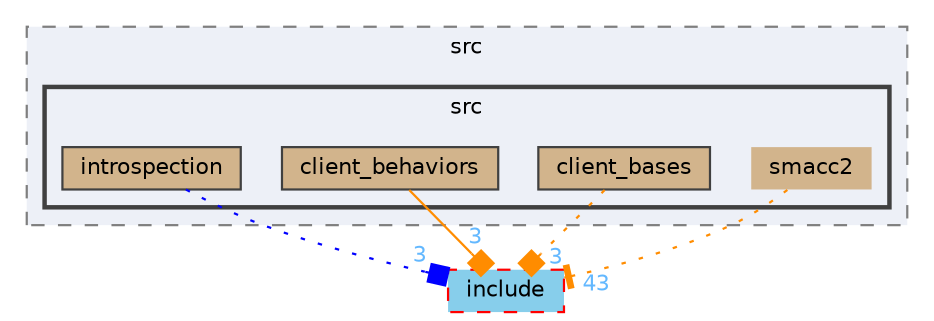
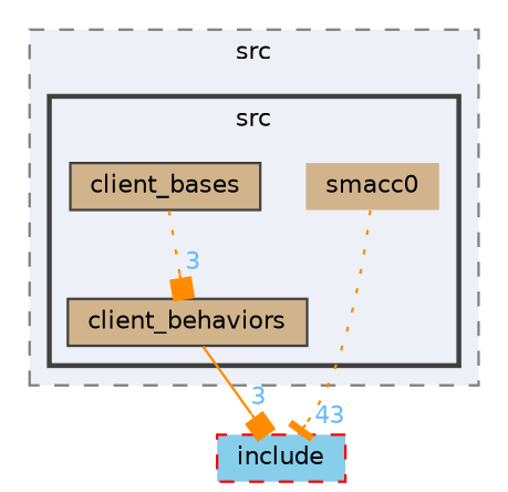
  digraph {
    compound=true
    node [fillcolor=tan fontname=Helvetica fontsize=10 shape=box style=filled color=grey25]
    edge [arrowhead=box color=darkorange fontcolor=steelblue1 fontname=Helvetica fontsize=10 headlabel=3 labeldistance=1.5 labelfontname=Helvetica labelfontsize=10 style=dotted]
-   n1 [height=0.2 label=smacc2 shape=plaintext width=0.4 color=""]
+   n1 [height=0.2 label=smacc0 shape=plaintext width=0.4 color=""]
    n2 [height=0.2 label=client_bases width=0.4]
    n3 [height=0.2 label=client_behaviors width=0.4]
-   n4 [height=0.2 label=introspection width=0.4]
    n5 [color=red fillcolor=skyblue height=0.2 label=include style="filled,dashed" width=0.4]
    subgraph cluster_1 {
      bgcolor="#edf0f7"
      fontname=Helvetica
      fontsize=10
      label=src
      pencolor=grey50
      style="filled,dashed"
      subgraph cluster_2 {
        bgcolor="#edf0f7"
        fontname=Helvetica
        fontsize=10
        label=src
        pencolor=grey25
        style="filled,bold"
        n1
        n2
        n3
-       n4
      }
    }
    n1 -> n5 [arrowhead=tee headlabel=43]
-   n2 -> n5
+   n2 -> n3
    n3 -> n5 [style=solid]
-   n4 -> n5 [color=blue]
  }
